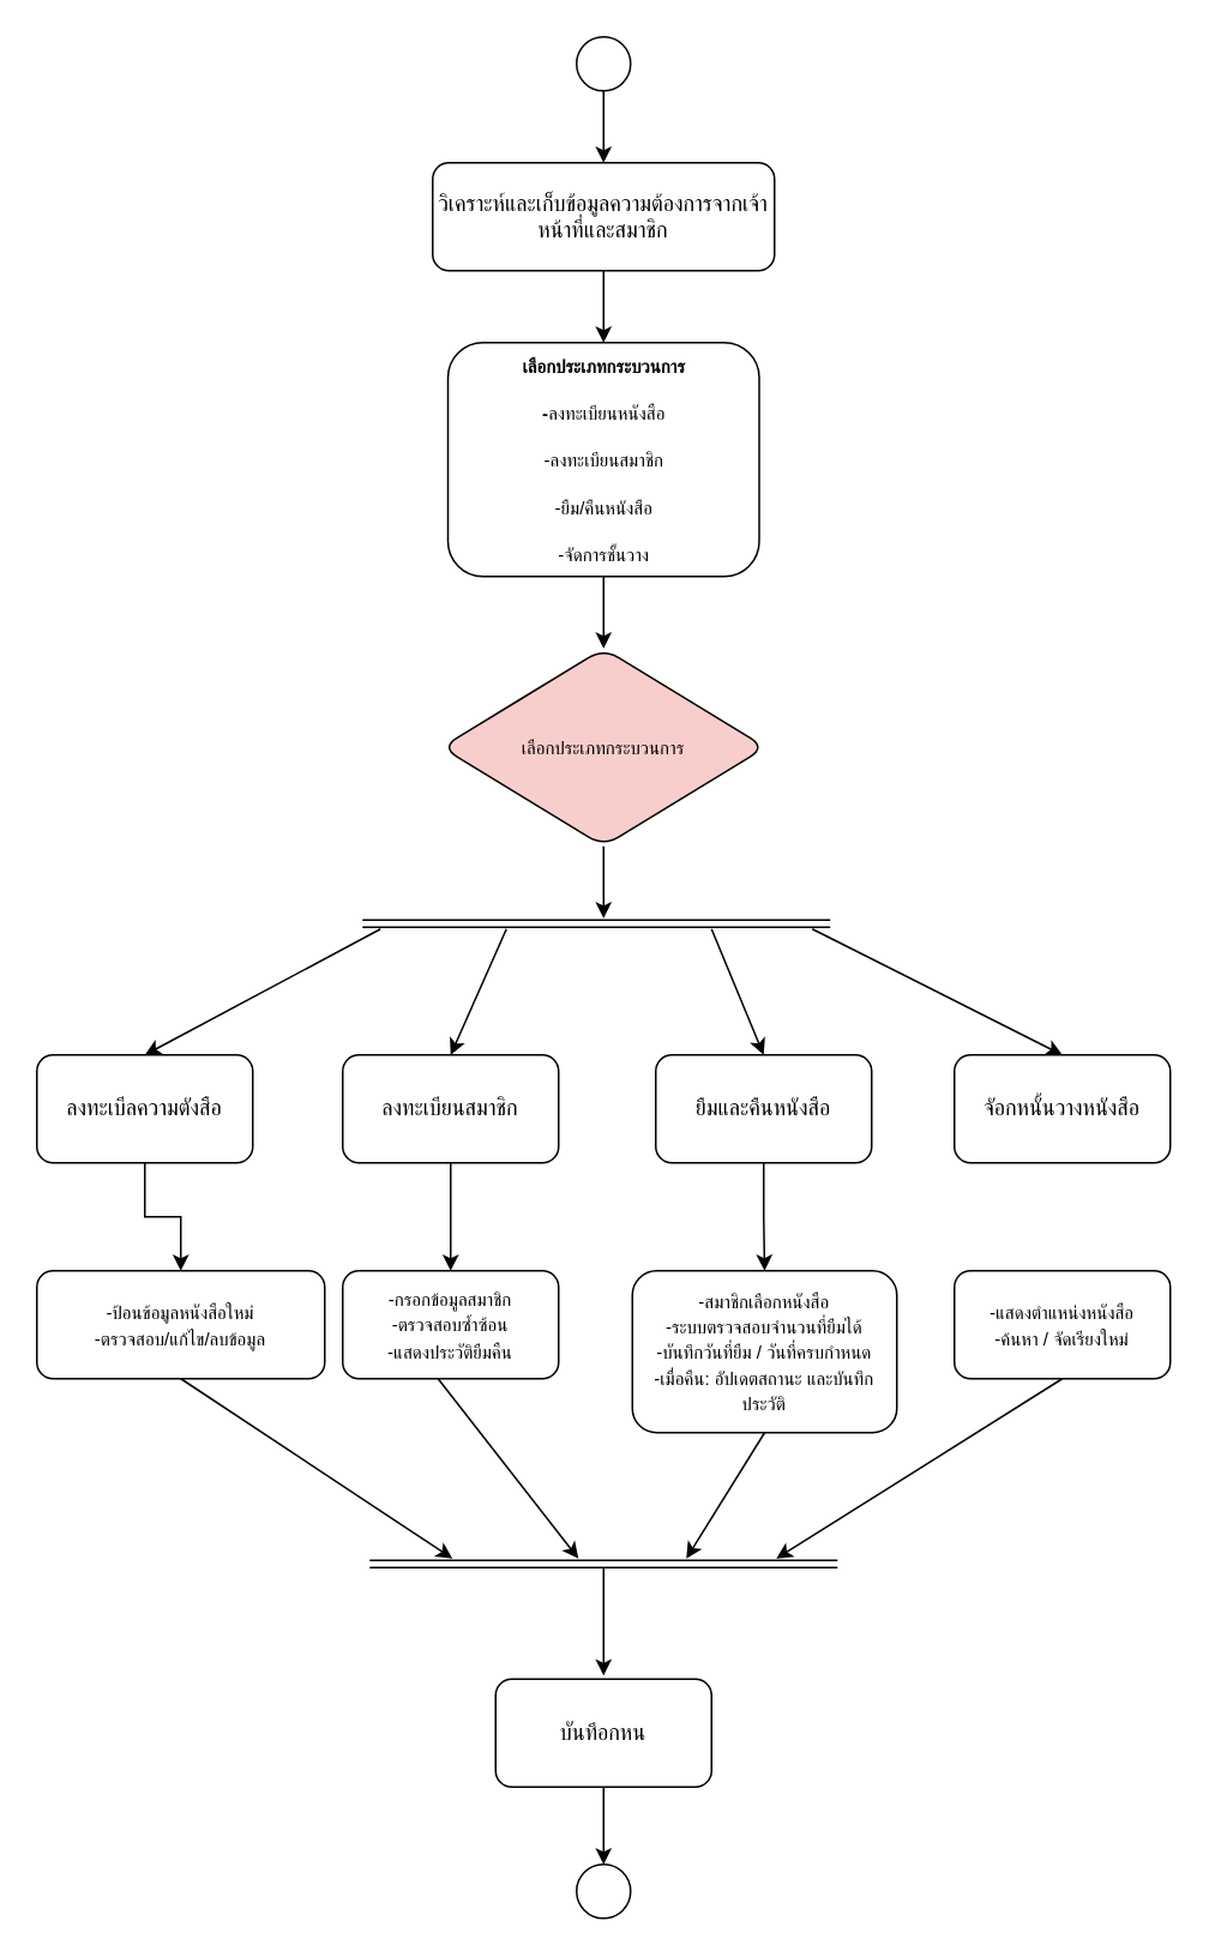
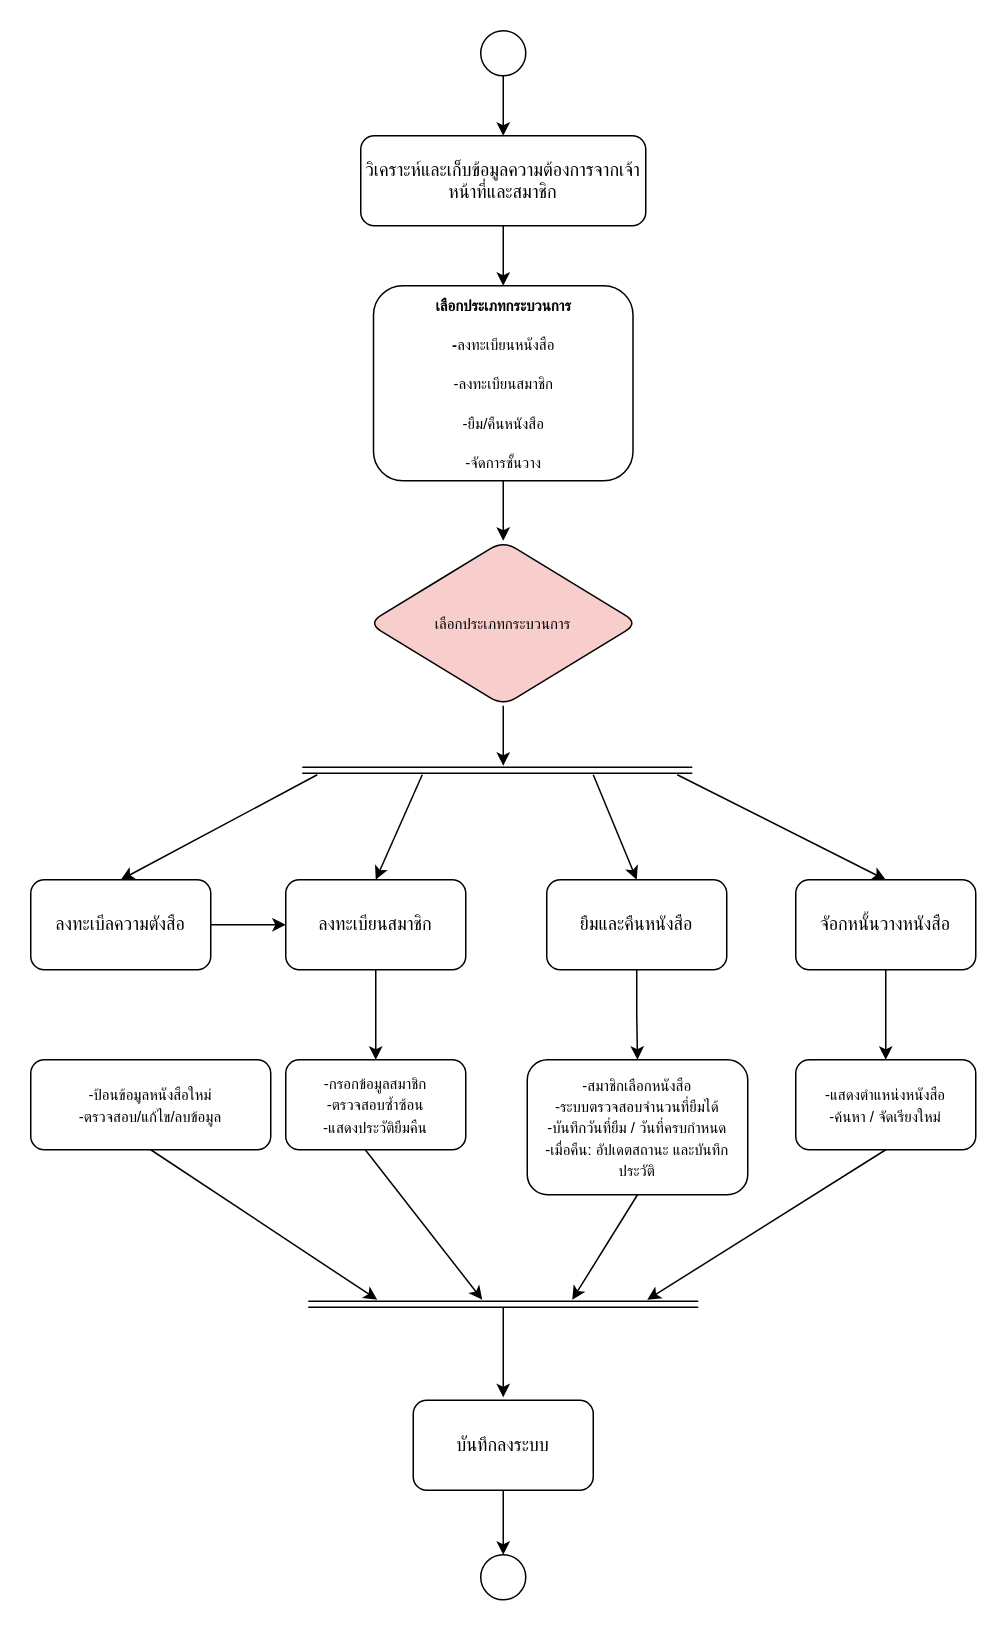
  <mxCell id="0" />
  <mxCell id="1" parent="0" />
  <mxCell id="2" style="edgeStyle=orthogonalEdgeStyle;rounded=0;orthogonalLoop=1;jettySize=auto;html=1;entryX=0.5;entryY=0;entryDx=0;entryDy=0;" edge="1" parent="1" source="3" target="5"><mxGeometry relative="1" as="geometry" /></mxCell>
  <mxCell id="3" value="" style="ellipse;whiteSpace=wrap;html=1;aspect=fixed;" vertex="1" parent="1"><mxGeometry x="320" y="20" width="30" height="30" as="geometry" /></mxCell>
  <mxCell id="4" style="edgeStyle=orthogonalEdgeStyle;rounded=0;orthogonalLoop=1;jettySize=auto;html=1;entryX=0.5;entryY=0;entryDx=0;entryDy=0;" edge="1" parent="1" source="5" target="7"><mxGeometry relative="1" as="geometry" /></mxCell>
  <mxCell id="5" value="&lt;meta charset=&quot;utf-8&quot;&gt;วิเคราะห์และเก็บข้อมูลความต้องการจากเจ้าหน้าที่และสมาชิก" style="rounded=1;whiteSpace=wrap;html=1;" vertex="1" parent="1"><mxGeometry x="240" y="90" width="190" height="60" as="geometry" /></mxCell>
  <mxCell id="6" value="" style="edgeStyle=orthogonalEdgeStyle;rounded=0;orthogonalLoop=1;jettySize=auto;html=1;" edge="1" parent="1" source="7" target="9"><mxGeometry relative="1" as="geometry" /></mxCell>
  <mxCell id="7" value="&lt;p data-end=&quot;397&quot; data-start=&quot;370&quot;&gt;&lt;strong data-end=&quot;397&quot; data-start=&quot;373&quot;&gt;&lt;font style=&quot;font-size: 10px;&quot;&gt;เลือกประเภทกระบวนการ&lt;/font&gt;&lt;/strong&gt;&lt;/p&gt;&lt;p data-end=&quot;397&quot; data-start=&quot;370&quot;&gt;&lt;font style=&quot;font-size: 10px;&quot;&gt;&lt;strong data-end=&quot;397&quot; data-start=&quot;373&quot;&gt;-&lt;/strong&gt;&lt;span style=&quot;background-color: transparent; color: light-dark(rgb(0, 0, 0), rgb(255, 255, 255));&quot;&gt;ลงทะเบียนหนังสือ&lt;/span&gt;&lt;/font&gt;&lt;/p&gt;&lt;p data-end=&quot;397&quot; data-start=&quot;370&quot;&gt;&lt;font style=&quot;font-size: 10px;&quot;&gt;&lt;span style=&quot;background-color: transparent; color: light-dark(rgb(0, 0, 0), rgb(255, 255, 255));&quot;&gt;-&lt;/span&gt;&lt;span style=&quot;background-color: transparent; color: light-dark(rgb(0, 0, 0), rgb(255, 255, 255));&quot;&gt;ลงทะเบียนสมาชิก&lt;/span&gt;&lt;/font&gt;&lt;/p&gt;&lt;p data-end=&quot;397&quot; data-start=&quot;370&quot;&gt;&lt;font style=&quot;font-size: 10px;&quot;&gt;&lt;span style=&quot;background-color: transparent; color: light-dark(rgb(0, 0, 0), rgb(255, 255, 255));&quot;&gt;-&lt;/span&gt;&lt;span style=&quot;background-color: transparent; color: light-dark(rgb(0, 0, 0), rgb(255, 255, 255));&quot;&gt;ยืม/คืนหนังสือ&lt;/span&gt;&lt;/font&gt;&lt;/p&gt;&lt;p data-end=&quot;397&quot; data-start=&quot;370&quot;&gt;&lt;font style=&quot;font-size: 10px;&quot;&gt;&lt;span style=&quot;background-color: transparent; color: light-dark(rgb(0, 0, 0), rgb(255, 255, 255));&quot;&gt;-&lt;/span&gt;&lt;span style=&quot;background-color: transparent; color: light-dark(rgb(0, 0, 0), rgb(255, 255, 255));&quot;&gt;จัดการชั้นวาง&lt;/span&gt;&lt;/font&gt;&lt;/p&gt;" style="rounded=1;whiteSpace=wrap;html=1;" vertex="1" parent="1"><mxGeometry x="248.5" y="190" width="173" height="130" as="geometry" /></mxCell>
  <mxCell id="8" style="edgeStyle=orthogonalEdgeStyle;rounded=0;orthogonalLoop=1;jettySize=auto;html=1;" edge="1" parent="1" source="9"><mxGeometry relative="1" as="geometry"><mxPoint x="335" y="510" as="targetPoint" /></mxGeometry></mxCell>
  <mxCell id="9" value="&lt;font style=&quot;font-size: 10px;&quot;&gt;เลือกประเภทกระบวนการ&lt;/font&gt;" style="rhombus;whiteSpace=wrap;html=1;rounded=1;fillColor=#f8cecc;" vertex="1" parent="1"><mxGeometry x="245" y="360" width="180" height="110" as="geometry" /></mxCell>
  <mxCell id="10" value="" style="shape=link;html=1;rounded=0;" edge="1" parent="1"><mxGeometry width="100" relative="1" as="geometry"><mxPoint x="201" y="513" as="sourcePoint" /><mxPoint x="461" y="513" as="targetPoint" /></mxGeometry></mxCell>
- <mxCell id="11" style="edgeStyle=orthogonalEdgeStyle;rounded=0;orthogonalLoop=1;jettySize=auto;html=1;entryX=0.5;entryY=0;entryDx=0;entryDy=0;" edge="1" parent="1" source="12" target="23"><mxGeometry relative="1" as="geometry" /></mxCell>
+ <mxCell id="11" style="edgeStyle=orthogonalEdgeStyle;rounded=0;orthogonalLoop=1;jettySize=auto;html=1;" edge="1" parent="1" source="12" target="14"><mxGeometry relative="1" as="geometry" /></mxCell>
  <mxCell id="12" value="&lt;meta charset=&quot;utf-8&quot;&gt;ลงทะเบีลความตังสือ" style="rounded=1;whiteSpace=wrap;html=1;" vertex="1" parent="1"><mxGeometry x="20" y="586" width="120" height="60" as="geometry" /></mxCell>
  <mxCell id="13" style="edgeStyle=orthogonalEdgeStyle;rounded=0;orthogonalLoop=1;jettySize=auto;html=1;entryX=0.5;entryY=0;entryDx=0;entryDy=0;" edge="1" parent="1" source="14" target="24"><mxGeometry relative="1" as="geometry" /></mxCell>
  <mxCell id="14" value="ลงทะเบียนสมาชิก" style="rounded=1;whiteSpace=wrap;html=1;" vertex="1" parent="1"><mxGeometry x="190" y="586" width="120" height="60" as="geometry" /></mxCell>
  <mxCell id="15" style="edgeStyle=orthogonalEdgeStyle;rounded=0;orthogonalLoop=1;jettySize=auto;html=1;entryX=0.5;entryY=0;entryDx=0;entryDy=0;" edge="1" parent="1" source="16" target="25"><mxGeometry relative="1" as="geometry" /></mxCell>
  <mxCell id="16" value="ยืมและคืนหนังสือ" style="rounded=1;whiteSpace=wrap;html=1;" vertex="1" parent="1"><mxGeometry x="364" y="586" width="120" height="60" as="geometry" /></mxCell>
+ <mxCell id="17" style="edgeStyle=orthogonalEdgeStyle;rounded=0;orthogonalLoop=1;jettySize=auto;html=1;entryX=0.5;entryY=0;entryDx=0;entryDy=0;" edge="1" parent="1" source="18" target="26"><mxGeometry relative="1" as="geometry" /></mxCell>
  <mxCell id="18" value="จัอกหนั้นวางหนังสือ" style="rounded=1;whiteSpace=wrap;html=1;" vertex="1" parent="1"><mxGeometry x="530" y="586" width="120" height="60" as="geometry" /></mxCell>
  <mxCell id="19" value="" style="endArrow=classic;html=1;rounded=0;entryX=0.5;entryY=0;entryDx=0;entryDy=0;" edge="1" parent="1" target="12"><mxGeometry width="50" height="50" relative="1" as="geometry"><mxPoint x="211" y="516" as="sourcePoint" /><mxPoint x="81" y="556" as="targetPoint" /></mxGeometry></mxCell>
  <mxCell id="20" value="" style="endArrow=classic;html=1;rounded=0;entryX=0.5;entryY=0;entryDx=0;entryDy=0;" edge="1" parent="1" target="14"><mxGeometry width="50" height="50" relative="1" as="geometry"><mxPoint x="281" y="516" as="sourcePoint" /><mxPoint x="331" y="626" as="targetPoint" /></mxGeometry></mxCell>
  <mxCell id="21" value="" style="endArrow=classic;html=1;rounded=0;entryX=0.5;entryY=0;entryDx=0;entryDy=0;" edge="1" parent="1" target="18"><mxGeometry width="50" height="50" relative="1" as="geometry"><mxPoint x="451" y="516" as="sourcePoint" /><mxPoint x="320" y="591" as="targetPoint" /></mxGeometry></mxCell>
  <mxCell id="22" value="" style="endArrow=classic;html=1;rounded=0;entryX=0.5;entryY=0;entryDx=0;entryDy=0;" edge="1" parent="1" target="16"><mxGeometry width="50" height="50" relative="1" as="geometry"><mxPoint x="395" y="516" as="sourcePoint" /><mxPoint x="364" y="586" as="targetPoint" /></mxGeometry></mxCell>
  <mxCell id="23" value="&lt;font style=&quot;font-size: 10px;&quot;&gt;-ป้อนข้อมูลหนังสือใหม่&lt;/font&gt;&lt;div&gt;&lt;font style=&quot;font-size: 10px;&quot;&gt;-ตรวจสอบ/แก้ไข/ลบข้อมูล&lt;/font&gt;&lt;/div&gt;" style="rounded=1;whiteSpace=wrap;html=1;" vertex="1" parent="1"><mxGeometry x="20" y="706" width="160" height="60" as="geometry" /></mxCell>
  <mxCell id="24" value="&lt;font style=&quot;font-size: 10px;&quot;&gt;-กรอกข้อมูลสมาชิก&lt;/font&gt;&lt;div&gt;&lt;font style=&quot;font-size: 10px;&quot;&gt;-ตรวจสอบซ้ำซ้อน&lt;/font&gt;&lt;/div&gt;&lt;div&gt;&lt;font style=&quot;font-size: 10px;&quot;&gt;-แสดงประวัติยืมคืน&lt;/font&gt;&lt;/div&gt;" style="rounded=1;whiteSpace=wrap;html=1;" vertex="1" parent="1"><mxGeometry x="190" y="706" width="120" height="60" as="geometry" /></mxCell>
  <mxCell id="25" value="&lt;div&gt;&lt;font style=&quot;font-size: 10px;&quot;&gt;&lt;br&gt;&lt;/font&gt;&lt;/div&gt;&lt;font style=&quot;font-size: 10px;&quot;&gt;-สมาชิกเลือกหนังสือ&lt;/font&gt;&lt;div&gt;&lt;font style=&quot;font-size: 10px;&quot;&gt;-ระบบตรวจสอบจำนวนที่ยืมได้&lt;/font&gt;&lt;/div&gt;&lt;div&gt;&lt;font style=&quot;font-size: 10px;&quot;&gt;-บันทึกวันที่ยืม / วันที่ครบกำหนด&lt;/font&gt;&lt;/div&gt;&lt;div&gt;&lt;font style=&quot;font-size: 10px;&quot;&gt;-เมื่อคืน: อัปเดตสถานะ และบันทึกประวัติ&lt;/font&gt;&lt;/div&gt;&lt;div&gt;&lt;br&gt;&lt;/div&gt;" style="rounded=1;whiteSpace=wrap;html=1;" vertex="1" parent="1"><mxGeometry x="351" y="706" width="147" height="90" as="geometry" /></mxCell>
  <mxCell id="26" value="&lt;font style=&quot;font-size: 10px;&quot;&gt;-แสดงตำแหน่งหนังสือ&lt;/font&gt;&lt;div&gt;&lt;font style=&quot;font-size: 10px;&quot;&gt;-&lt;span style=&quot;background-color: transparent; color: light-dark(rgb(0, 0, 0), rgb(255, 255, 255));&quot;&gt;ค้นหา / จัดเรียงใหม่&lt;/span&gt;&lt;/font&gt;&lt;/div&gt;" style="rounded=1;whiteSpace=wrap;html=1;" vertex="1" parent="1"><mxGeometry x="530" y="706" width="120" height="60" as="geometry" /></mxCell>
  <mxCell id="27" style="edgeStyle=orthogonalEdgeStyle;rounded=0;orthogonalLoop=1;jettySize=auto;html=1;entryX=0.5;entryY=0;entryDx=0;entryDy=0;" edge="1" parent="1" source="28" target="35"><mxGeometry relative="1" as="geometry" /></mxCell>
- <mxCell id="28" value="บันทึอกหน" style="rounded=1;whiteSpace=wrap;html=1;" vertex="1" parent="1"><mxGeometry x="275" y="933" width="120" height="60" as="geometry" /></mxCell>
+ <mxCell id="28" value="บันทึกลงระบบ" style="rounded=1;whiteSpace=wrap;html=1;" vertex="1" parent="1"><mxGeometry x="275" y="933" width="120" height="60" as="geometry" /></mxCell>
  <mxCell id="29" value="" style="shape=link;html=1;rounded=0;" edge="1" parent="1"><mxGeometry width="100" relative="1" as="geometry"><mxPoint x="205" y="869" as="sourcePoint" /><mxPoint x="465" y="869" as="targetPoint" /></mxGeometry></mxCell>
  <mxCell id="30" value="" style="endArrow=classic;html=1;rounded=0;exitX=0.5;exitY=1;exitDx=0;exitDy=0;" edge="1" parent="1" source="23"><mxGeometry width="50" height="50" relative="1" as="geometry"><mxPoint x="71" y="816" as="sourcePoint" /><mxPoint x="251" y="866" as="targetPoint" /></mxGeometry></mxCell>
  <mxCell id="31" value="" style="endArrow=classic;html=1;rounded=0;" edge="1" parent="1"><mxGeometry width="50" height="50" relative="1" as="geometry"><mxPoint x="243" y="766" as="sourcePoint" /><mxPoint x="321" y="866" as="targetPoint" /></mxGeometry></mxCell>
  <mxCell id="32" value="" style="endArrow=classic;html=1;rounded=0;exitX=0.5;exitY=1;exitDx=0;exitDy=0;" edge="1" parent="1" source="25"><mxGeometry width="50" height="50" relative="1" as="geometry"><mxPoint x="321" y="786" as="sourcePoint" /><mxPoint x="381" y="866" as="targetPoint" /></mxGeometry></mxCell>
  <mxCell id="33" value="" style="endArrow=classic;html=1;rounded=0;exitX=0.5;exitY=1;exitDx=0;exitDy=0;" edge="1" parent="1" source="26"><mxGeometry width="50" height="50" relative="1" as="geometry"><mxPoint x="321" y="786" as="sourcePoint" /><mxPoint x="431" y="866" as="targetPoint" /></mxGeometry></mxCell>
  <mxCell id="34" value="" style="endArrow=classic;html=1;rounded=0;entryX=0.5;entryY=0;entryDx=0;entryDy=0;" edge="1" parent="1"><mxGeometry width="50" height="50" relative="1" as="geometry"><mxPoint x="335" y="871" as="sourcePoint" /><mxPoint x="335" y="931" as="targetPoint" /></mxGeometry></mxCell>
  <mxCell id="35" value="" style="ellipse;whiteSpace=wrap;html=1;aspect=fixed;" vertex="1" parent="1"><mxGeometry x="320" y="1036" width="30" height="30" as="geometry" /></mxCell>
